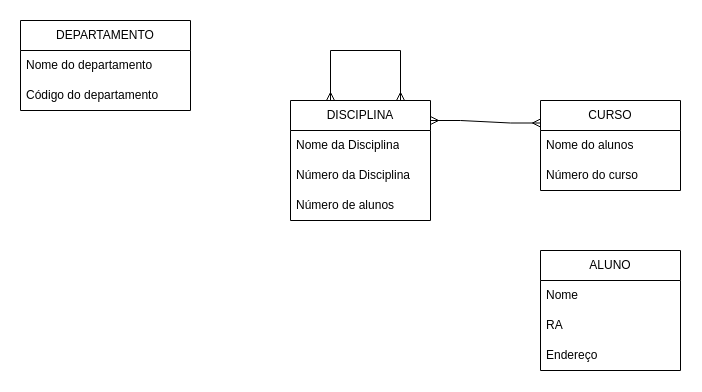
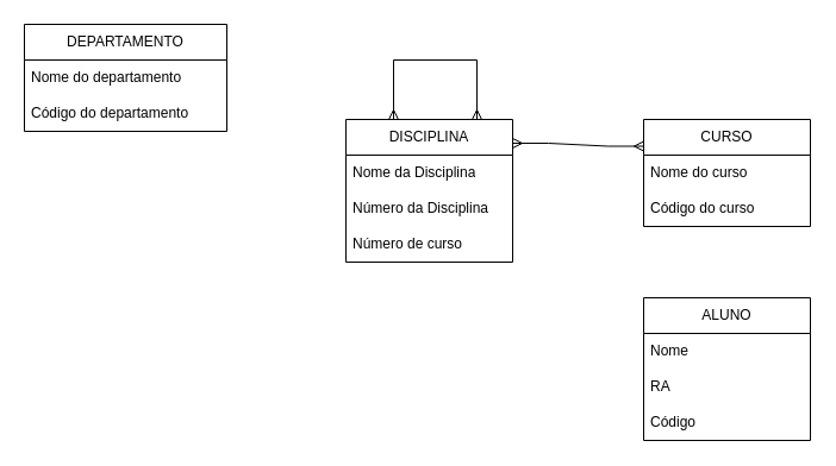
  <mxCell id="0" />
  <mxCell id="1" parent="0" />
  <mxCell id="2" value="ALUNO" style="swimlane;fontStyle=0;childLayout=stackLayout;horizontal=1;startSize=30;horizontalStack=0;resizeParent=1;resizeParentMax=0;resizeLast=0;collapsible=1;marginBottom=0;whiteSpace=wrap;html=1;" vertex="1" parent="1"><mxGeometry x="540" y="250" width="140" height="120" as="geometry" /></mxCell>
  <mxCell id="3" value="Nome" style="text;strokeColor=none;fillColor=none;align=left;verticalAlign=middle;spacingLeft=4;spacingRight=4;overflow=hidden;points=[[0,0.5],[1,0.5]];portConstraint=eastwest;rotatable=0;whiteSpace=wrap;html=1;" vertex="1" parent="2"><mxGeometry y="30" width="140" height="30" as="geometry" /></mxCell>
  <mxCell id="4" value="RA" style="text;strokeColor=none;fillColor=none;align=left;verticalAlign=middle;spacingLeft=4;spacingRight=4;overflow=hidden;points=[[0,0.5],[1,0.5]];portConstraint=eastwest;rotatable=0;whiteSpace=wrap;html=1;" vertex="1" parent="2"><mxGeometry y="60" width="140" height="30" as="geometry" /></mxCell>
- <mxCell id="5" value="Endereço" style="text;strokeColor=none;fillColor=none;align=left;verticalAlign=middle;spacingLeft=4;spacingRight=4;overflow=hidden;points=[[0,0.5],[1,0.5]];portConstraint=eastwest;rotatable=0;whiteSpace=wrap;html=1;" vertex="1" parent="2"><mxGeometry y="90" width="140" height="30" as="geometry" /></mxCell>
+ <mxCell id="5" value="Código" style="text;strokeColor=none;fillColor=none;align=left;verticalAlign=middle;spacingLeft=4;spacingRight=4;overflow=hidden;points=[[0,0.5],[1,0.5]];portConstraint=eastwest;rotatable=0;whiteSpace=wrap;html=1;" vertex="1" parent="2"><mxGeometry y="90" width="140" height="30" as="geometry" /></mxCell>
  <mxCell id="6" value="CURSO" style="swimlane;fontStyle=0;childLayout=stackLayout;horizontal=1;startSize=30;horizontalStack=0;resizeParent=1;resizeParentMax=0;resizeLast=0;collapsible=1;marginBottom=0;whiteSpace=wrap;html=1;" vertex="1" parent="1"><mxGeometry x="540" y="100" width="140" height="90" as="geometry" /></mxCell>
- <mxCell id="7" value="Nome do alunos" style="text;strokeColor=none;fillColor=none;align=left;verticalAlign=middle;spacingLeft=4;spacingRight=4;overflow=hidden;points=[[0,0.5],[1,0.5]];portConstraint=eastwest;rotatable=0;whiteSpace=wrap;html=1;" vertex="1" parent="6"><mxGeometry y="30" width="140" height="30" as="geometry" /></mxCell>
- <mxCell id="8" value="Número do curso" style="text;strokeColor=none;fillColor=none;align=left;verticalAlign=middle;spacingLeft=4;spacingRight=4;overflow=hidden;points=[[0,0.5],[1,0.5]];portConstraint=eastwest;rotatable=0;whiteSpace=wrap;html=1;" vertex="1" parent="6"><mxGeometry y="60" width="140" height="30" as="geometry" /></mxCell>
+ <mxCell id="7" value="Nome do curso" style="text;strokeColor=none;fillColor=none;align=left;verticalAlign=middle;spacingLeft=4;spacingRight=4;overflow=hidden;points=[[0,0.5],[1,0.5]];portConstraint=eastwest;rotatable=0;whiteSpace=wrap;html=1;" vertex="1" parent="6"><mxGeometry y="30" width="140" height="30" as="geometry" /></mxCell>
+ <mxCell id="8" value="Código do curso" style="text;strokeColor=none;fillColor=none;align=left;verticalAlign=middle;spacingLeft=4;spacingRight=4;overflow=hidden;points=[[0,0.5],[1,0.5]];portConstraint=eastwest;rotatable=0;whiteSpace=wrap;html=1;" vertex="1" parent="6"><mxGeometry y="60" width="140" height="30" as="geometry" /></mxCell>
  <mxCell id="9" value="DISCIPLINA" style="swimlane;fontStyle=0;childLayout=stackLayout;horizontal=1;startSize=30;horizontalStack=0;resizeParent=1;resizeParentMax=0;resizeLast=0;collapsible=1;marginBottom=0;whiteSpace=wrap;html=1;" vertex="1" parent="1"><mxGeometry x="290" y="100" width="140" height="120" as="geometry" /></mxCell>
  <mxCell id="10" value="Nome da Disciplina" style="text;strokeColor=none;fillColor=none;align=left;verticalAlign=middle;spacingLeft=4;spacingRight=4;overflow=hidden;points=[[0,0.5],[1,0.5]];portConstraint=eastwest;rotatable=0;whiteSpace=wrap;html=1;" vertex="1" parent="9"><mxGeometry y="30" width="140" height="30" as="geometry" /></mxCell>
  <mxCell id="11" value="Número da Disciplina" style="text;strokeColor=none;fillColor=none;align=left;verticalAlign=middle;spacingLeft=4;spacingRight=4;overflow=hidden;points=[[0,0.5],[1,0.5]];portConstraint=eastwest;rotatable=0;whiteSpace=wrap;html=1;" vertex="1" parent="9"><mxGeometry y="60" width="140" height="30" as="geometry" /></mxCell>
- <mxCell id="12" value="Número de alunos" style="text;strokeColor=none;fillColor=none;align=left;verticalAlign=middle;spacingLeft=4;spacingRight=4;overflow=hidden;points=[[0,0.5],[1,0.5]];portConstraint=eastwest;rotatable=0;whiteSpace=wrap;html=1;" vertex="1" parent="9"><mxGeometry y="90" width="140" height="30" as="geometry" /></mxCell>
+ <mxCell id="12" value="Número de curso" style="text;strokeColor=none;fillColor=none;align=left;verticalAlign=middle;spacingLeft=4;spacingRight=4;overflow=hidden;points=[[0,0.5],[1,0.5]];portConstraint=eastwest;rotatable=0;whiteSpace=wrap;html=1;" vertex="1" parent="9"><mxGeometry y="90" width="140" height="30" as="geometry" /></mxCell>
  <mxCell id="13" value="DEPARTAMENTO" style="swimlane;fontStyle=0;childLayout=stackLayout;horizontal=1;startSize=30;horizontalStack=0;resizeParent=1;resizeParentMax=0;resizeLast=0;collapsible=1;marginBottom=0;whiteSpace=wrap;html=1;" vertex="1" parent="1"><mxGeometry x="20" y="20" width="170" height="90" as="geometry" /></mxCell>
  <mxCell id="14" value="Nome do departamento" style="text;strokeColor=none;fillColor=none;align=left;verticalAlign=middle;spacingLeft=4;spacingRight=4;overflow=hidden;points=[[0,0.5],[1,0.5]];portConstraint=eastwest;rotatable=0;whiteSpace=wrap;html=1;" vertex="1" parent="13"><mxGeometry y="30" width="170" height="30" as="geometry" /></mxCell>
  <mxCell id="15" value="Código do departamento" style="text;strokeColor=none;fillColor=none;align=left;verticalAlign=middle;spacingLeft=4;spacingRight=4;overflow=hidden;points=[[0,0.5],[1,0.5]];portConstraint=eastwest;rotatable=0;whiteSpace=wrap;html=1;" vertex="1" parent="13"><mxGeometry y="60" width="170" height="30" as="geometry" /></mxCell>
  <mxCell id="16" value="" style="edgeStyle=entityRelationEdgeStyle;fontSize=12;html=1;endArrow=ERmany;startArrow=ERmany;rounded=0;entryX=0;entryY=0.25;entryDx=0;entryDy=0;" edge="1" parent="1" target="6"><mxGeometry width="100" height="100" relative="1" as="geometry"><mxPoint x="430" y="120" as="sourcePoint" /><mxPoint x="680" y="70" as="targetPoint" /></mxGeometry></mxCell>
  <mxCell id="17" value="" style="edgeStyle=orthogonalEdgeStyle;fontSize=12;html=1;endArrow=ERmany;startArrow=ERmany;rounded=0;" edge="1" parent="1"><mxGeometry width="100" height="100" relative="1" as="geometry"><mxPoint x="400" y="100" as="sourcePoint" /><mxPoint x="330" y="100" as="targetPoint" /><Array as="points"><mxPoint x="400" y="50" /><mxPoint x="330" y="50" /></Array></mxGeometry></mxCell>
